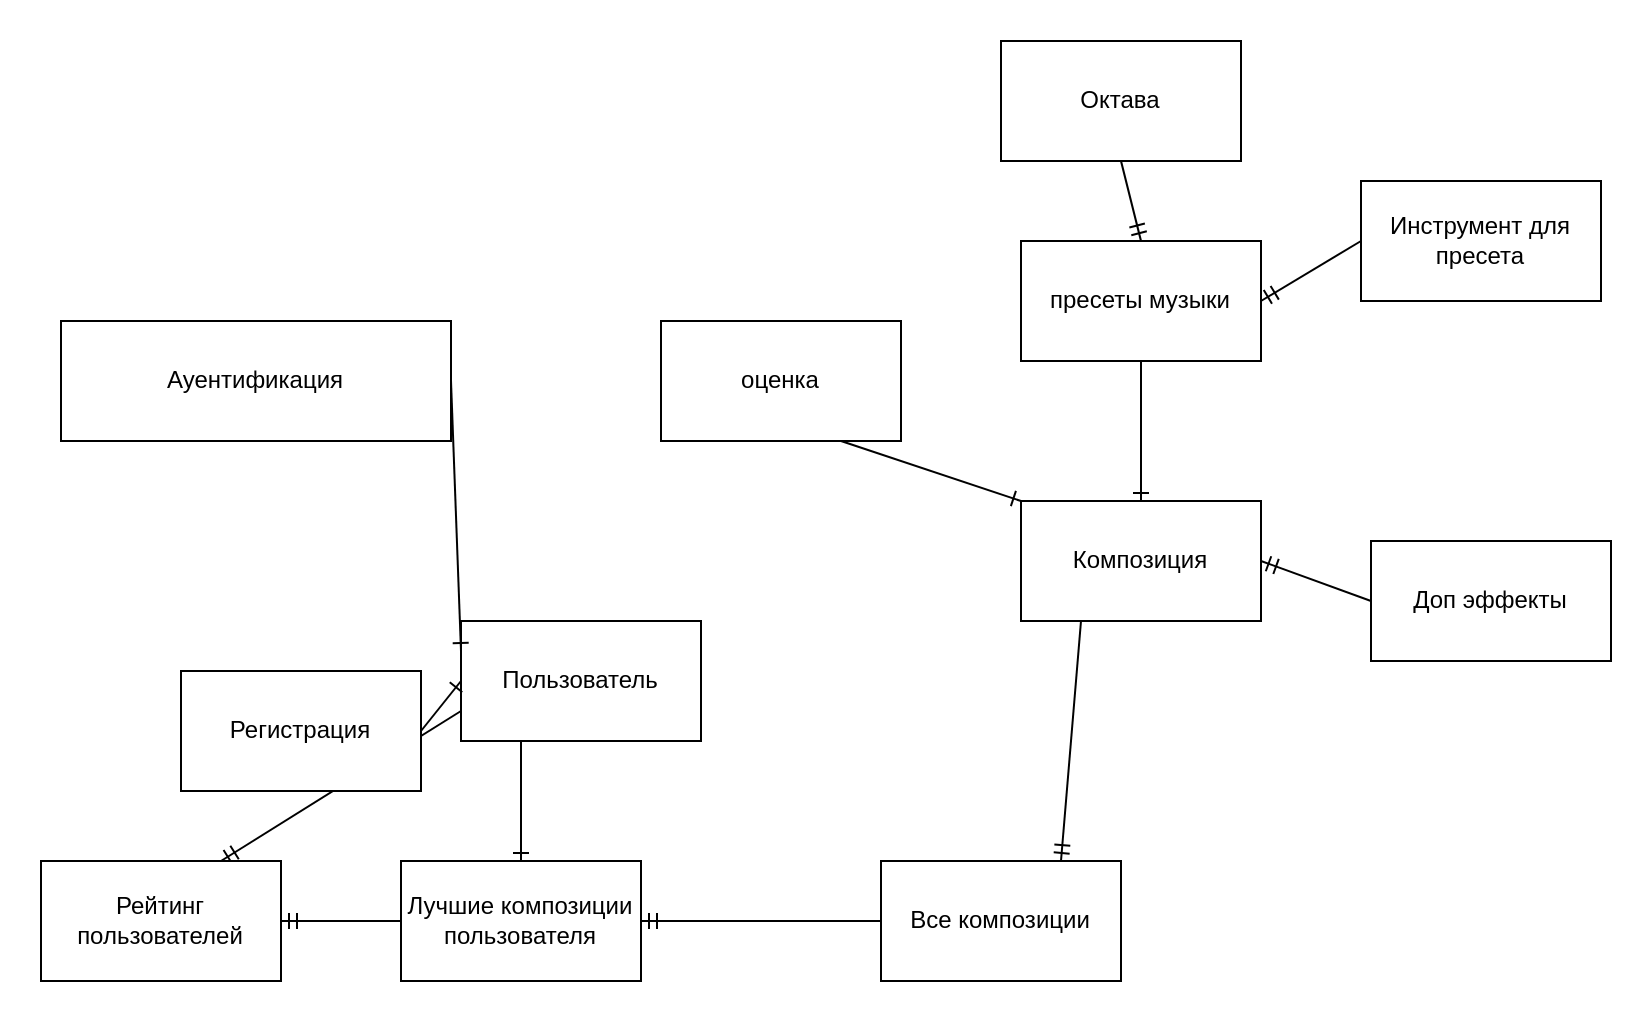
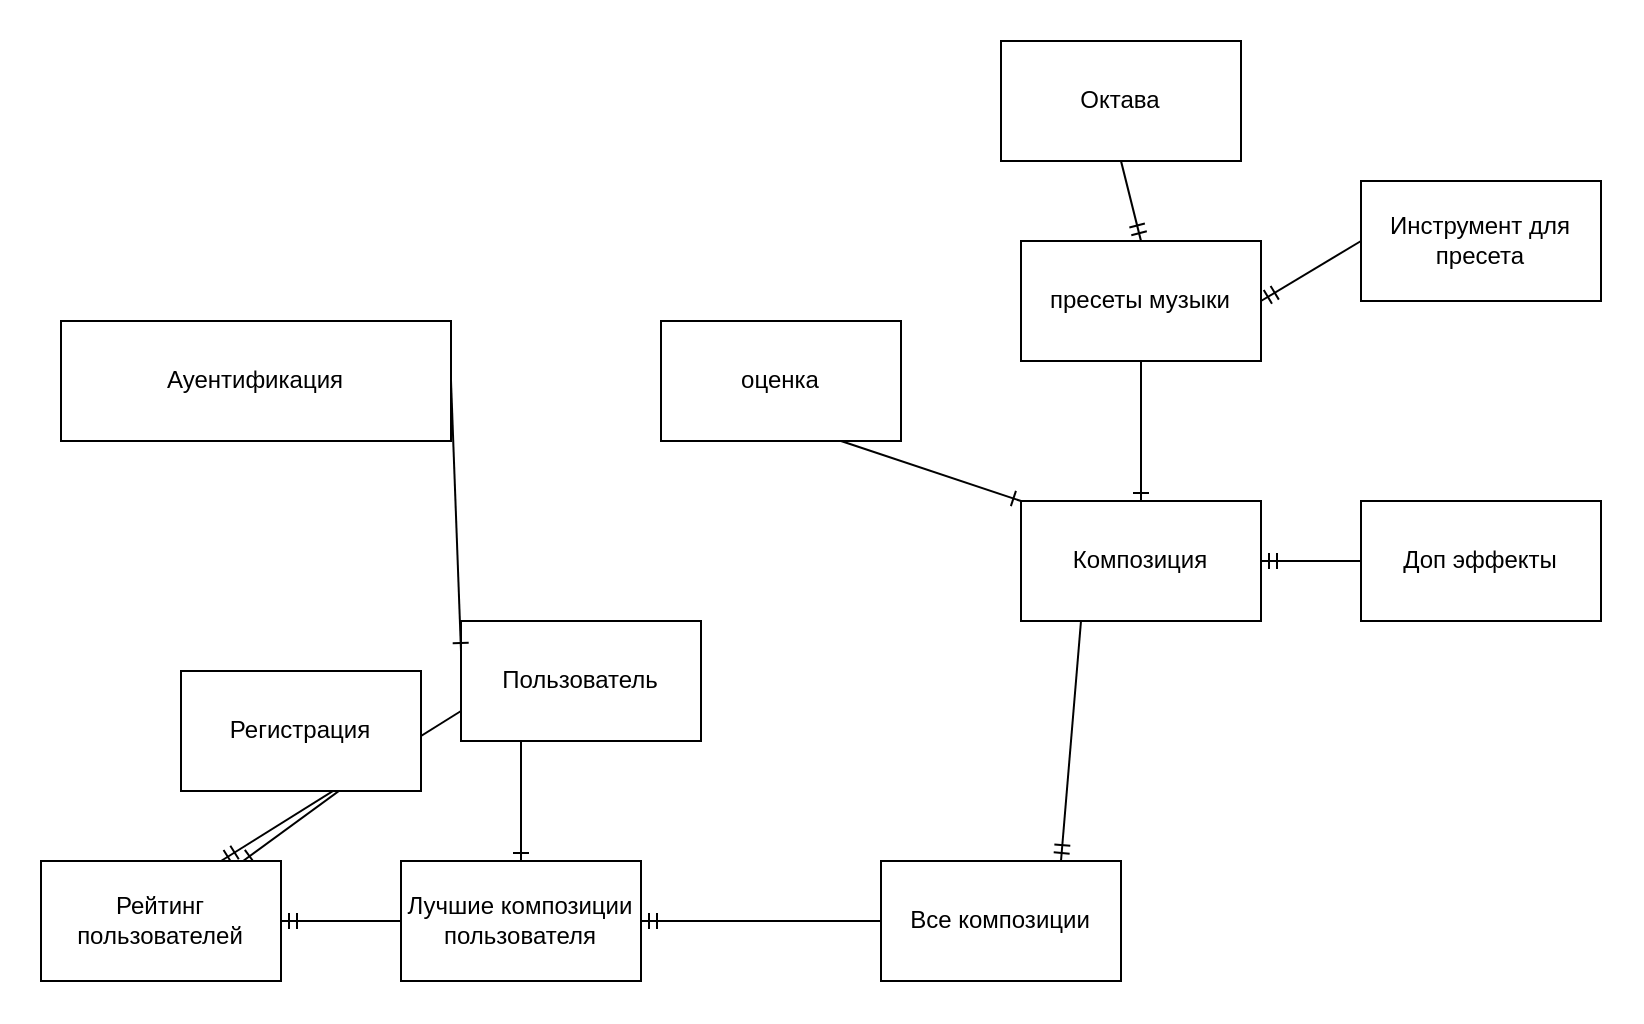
  <mxCell id="0" />
  <mxCell id="1" parent="0" />
  <mxCell id="2" style="edgeStyle=none;rounded=0;orthogonalLoop=1;jettySize=auto;html=1;exitX=0.25;exitY=1;exitDx=0;exitDy=0;entryX=0.5;entryY=0;entryDx=0;entryDy=0;endArrow=ERone;endFill=0;" parent="1" source="4" target="22" edge="1"><mxGeometry relative="1" as="geometry" /></mxCell>
  <mxCell id="3" style="edgeStyle=none;rounded=0;orthogonalLoop=1;jettySize=auto;html=1;exitX=0;exitY=0.75;exitDx=0;exitDy=0;entryX=0.75;entryY=0;entryDx=0;entryDy=0;endArrow=ERmandOne;endFill=0;" parent="1" source="4" target="23" edge="1"><mxGeometry relative="1" as="geometry" /></mxCell>
  <mxCell id="4" value="Пользователь" style="rounded=0;whiteSpace=wrap;html=1;" parent="1" vertex="1"><mxGeometry x="230" y="310" width="120" height="60" as="geometry" /></mxCell>
  <mxCell id="5" style="edgeStyle=none;rounded=0;orthogonalLoop=1;jettySize=auto;html=1;exitX=1;exitY=0.5;exitDx=0;exitDy=0;entryX=0;entryY=0.25;entryDx=0;entryDy=0;endArrow=ERone;endFill=0;" parent="1" source="6" target="4" edge="1"><mxGeometry relative="1" as="geometry" /></mxCell>
  <mxCell id="6" value="Ауентификация" style="rounded=0;whiteSpace=wrap;html=1;" parent="1" vertex="1"><mxGeometry x="30" y="160" width="195" height="60" as="geometry" /></mxCell>
- <mxCell id="7" style="rounded=0;orthogonalLoop=1;jettySize=auto;html=1;exitX=1;exitY=0.5;exitDx=0;exitDy=0;entryX=0;entryY=0.5;entryDx=0;entryDy=0;endArrow=ERone;endFill=0;" parent="1" source="8" target="4" edge="1"><mxGeometry relative="1" as="geometry" /></mxCell>
+ <mxCell id="7" style="rounded=0;orthogonalLoop=1;jettySize=auto;html=1;exitX=1;exitY=0.5;exitDx=0;exitDy=0;endArrow=ERone;endFill=0;" parent="1" source="8" target="23" edge="1"><mxGeometry relative="1" as="geometry" /></mxCell>
  <mxCell id="8" value="Регистрация" style="rounded=0;whiteSpace=wrap;html=1;" parent="1" vertex="1"><mxGeometry x="90" y="335" width="120" height="60" as="geometry" /></mxCell>
  <mxCell id="9" style="edgeStyle=none;rounded=0;orthogonalLoop=1;jettySize=auto;html=1;exitX=0.25;exitY=1;exitDx=0;exitDy=0;entryX=0.75;entryY=0;entryDx=0;entryDy=0;endArrow=ERmandOne;endFill=0;" parent="1" source="10" target="20" edge="1"><mxGeometry relative="1" as="geometry"><mxPoint x="500" y="370" as="targetPoint" /></mxGeometry></mxCell>
  <mxCell id="10" value="Композиция" style="rounded=0;whiteSpace=wrap;html=1;" parent="1" vertex="1"><mxGeometry x="510" y="250" width="120" height="60" as="geometry" /></mxCell>
  <mxCell id="11" style="edgeStyle=none;rounded=0;orthogonalLoop=1;jettySize=auto;html=1;exitX=0.5;exitY=1;exitDx=0;exitDy=0;entryX=0.5;entryY=0;entryDx=0;entryDy=0;endArrow=ERone;endFill=0;" parent="1" source="12" target="10" edge="1"><mxGeometry relative="1" as="geometry" /></mxCell>
  <mxCell id="12" value="пресеты музыки" style="rounded=0;whiteSpace=wrap;html=1;" parent="1" vertex="1"><mxGeometry x="510" y="120" width="120" height="60" as="geometry" /></mxCell>
  <mxCell id="13" style="edgeStyle=none;rounded=0;orthogonalLoop=1;jettySize=auto;html=1;exitX=0;exitY=0.5;exitDx=0;exitDy=0;entryX=1;entryY=0.5;entryDx=0;entryDy=0;endArrow=ERmandOne;endFill=0;" parent="1" source="14" target="12" edge="1"><mxGeometry relative="1" as="geometry" /></mxCell>
  <mxCell id="14" value="Инструмент для пресета" style="rounded=0;whiteSpace=wrap;html=1;" parent="1" vertex="1"><mxGeometry x="680" y="90" width="120" height="60" as="geometry" /></mxCell>
  <mxCell id="15" style="edgeStyle=none;rounded=0;orthogonalLoop=1;jettySize=auto;html=1;exitX=0.5;exitY=1;exitDx=0;exitDy=0;entryX=0.5;entryY=0;entryDx=0;entryDy=0;endArrow=ERmandOne;endFill=0;" parent="1" source="16" target="12" edge="1"><mxGeometry relative="1" as="geometry"><mxPoint x="590" y="180" as="targetPoint" /></mxGeometry></mxCell>
  <mxCell id="16" value="Октава" style="rounded=0;whiteSpace=wrap;html=1;" parent="1" vertex="1"><mxGeometry x="500" y="20" width="120" height="60" as="geometry" /></mxCell>
  <mxCell id="17" style="edgeStyle=none;rounded=0;orthogonalLoop=1;jettySize=auto;html=1;exitX=0.75;exitY=1;exitDx=0;exitDy=0;entryX=0;entryY=0;entryDx=0;entryDy=0;endArrow=ERone;endFill=0;" parent="1" source="18" target="10" edge="1"><mxGeometry relative="1" as="geometry"><mxPoint x="520" y="260" as="targetPoint" /></mxGeometry></mxCell>
  <mxCell id="18" value="оценка" style="rounded=0;whiteSpace=wrap;html=1;" parent="1" vertex="1"><mxGeometry x="330" y="160" width="120" height="60" as="geometry" /></mxCell>
  <mxCell id="19" style="edgeStyle=none;rounded=0;orthogonalLoop=1;jettySize=auto;html=1;exitX=0;exitY=0.5;exitDx=0;exitDy=0;entryX=1;entryY=0.5;entryDx=0;entryDy=0;endArrow=ERmandOne;endFill=0;" parent="1" source="20" target="22" edge="1"><mxGeometry relative="1" as="geometry" /></mxCell>
  <mxCell id="20" value="Все композиции" style="rounded=0;whiteSpace=wrap;html=1;" parent="1" vertex="1"><mxGeometry x="440" y="430" width="120" height="60" as="geometry" /></mxCell>
  <mxCell id="21" style="edgeStyle=none;rounded=0;orthogonalLoop=1;jettySize=auto;html=1;exitX=0;exitY=0.5;exitDx=0;exitDy=0;entryX=1;entryY=0.5;entryDx=0;entryDy=0;endArrow=ERmandOne;endFill=0;" parent="1" source="22" target="23" edge="1"><mxGeometry relative="1" as="geometry" /></mxCell>
  <mxCell id="22" value="Лучшие композиции пользователя" style="rounded=0;whiteSpace=wrap;html=1;" parent="1" vertex="1"><mxGeometry x="200" y="430" width="120" height="60" as="geometry" /></mxCell>
  <mxCell id="23" value="Рейтинг пользователей" style="rounded=0;whiteSpace=wrap;html=1;" parent="1" vertex="1"><mxGeometry x="20" y="430" width="120" height="60" as="geometry" /></mxCell>
  <mxCell id="24" style="edgeStyle=none;rounded=0;orthogonalLoop=1;jettySize=auto;html=1;exitX=0;exitY=0.5;exitDx=0;exitDy=0;entryX=1;entryY=0.5;entryDx=0;entryDy=0;endArrow=ERmandOne;endFill=0;" parent="1" source="25" target="10" edge="1"><mxGeometry relative="1" as="geometry" /></mxCell>
- <mxCell id="25" value="Доп эффекты" style="rounded=0;whiteSpace=wrap;html=1;" parent="1" vertex="1"><mxGeometry x="685" y="270" width="120" height="60" as="geometry" /></mxCell>
+ <mxCell id="25" value="Доп эффекты" style="rounded=0;whiteSpace=wrap;html=1;" parent="1" vertex="1"><mxGeometry x="680" y="250" width="120" height="60" as="geometry" /></mxCell>
